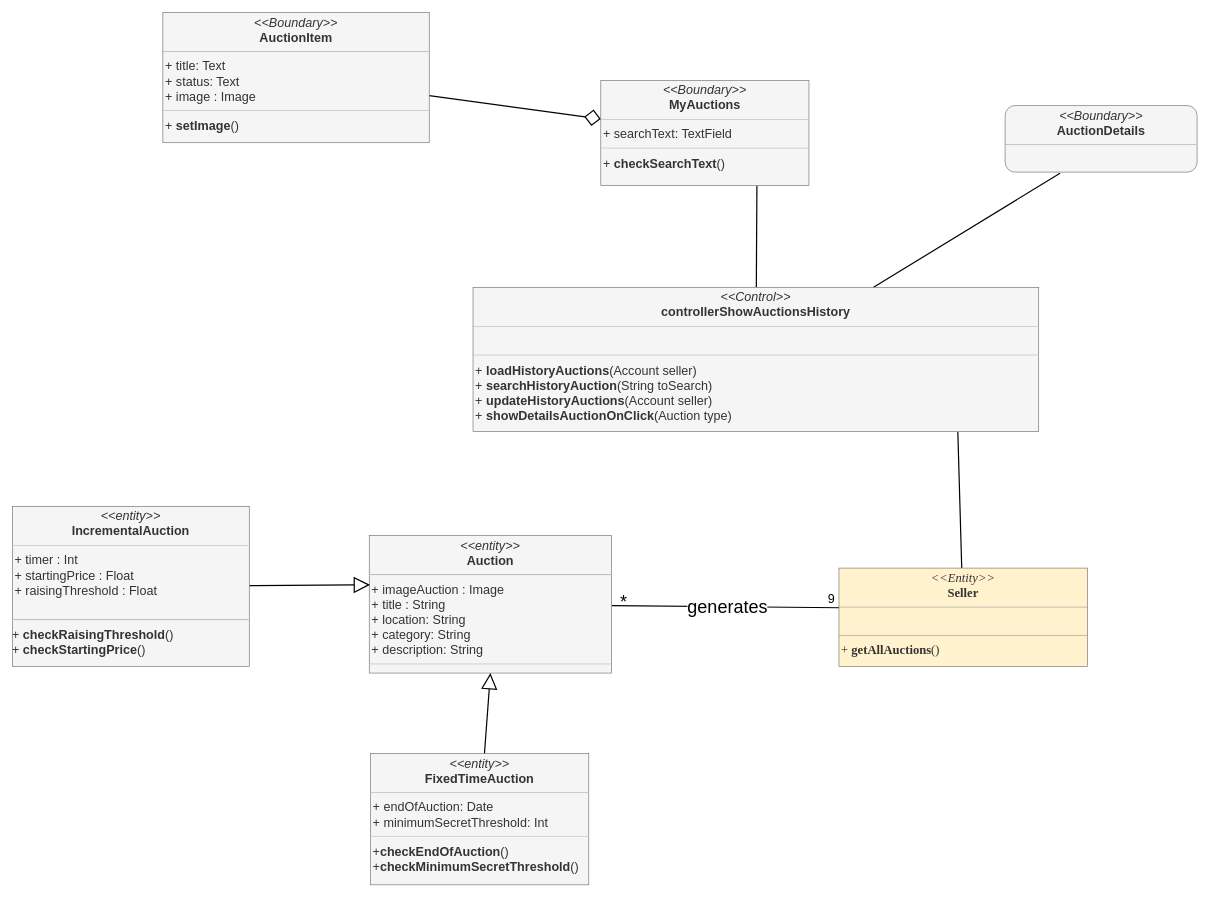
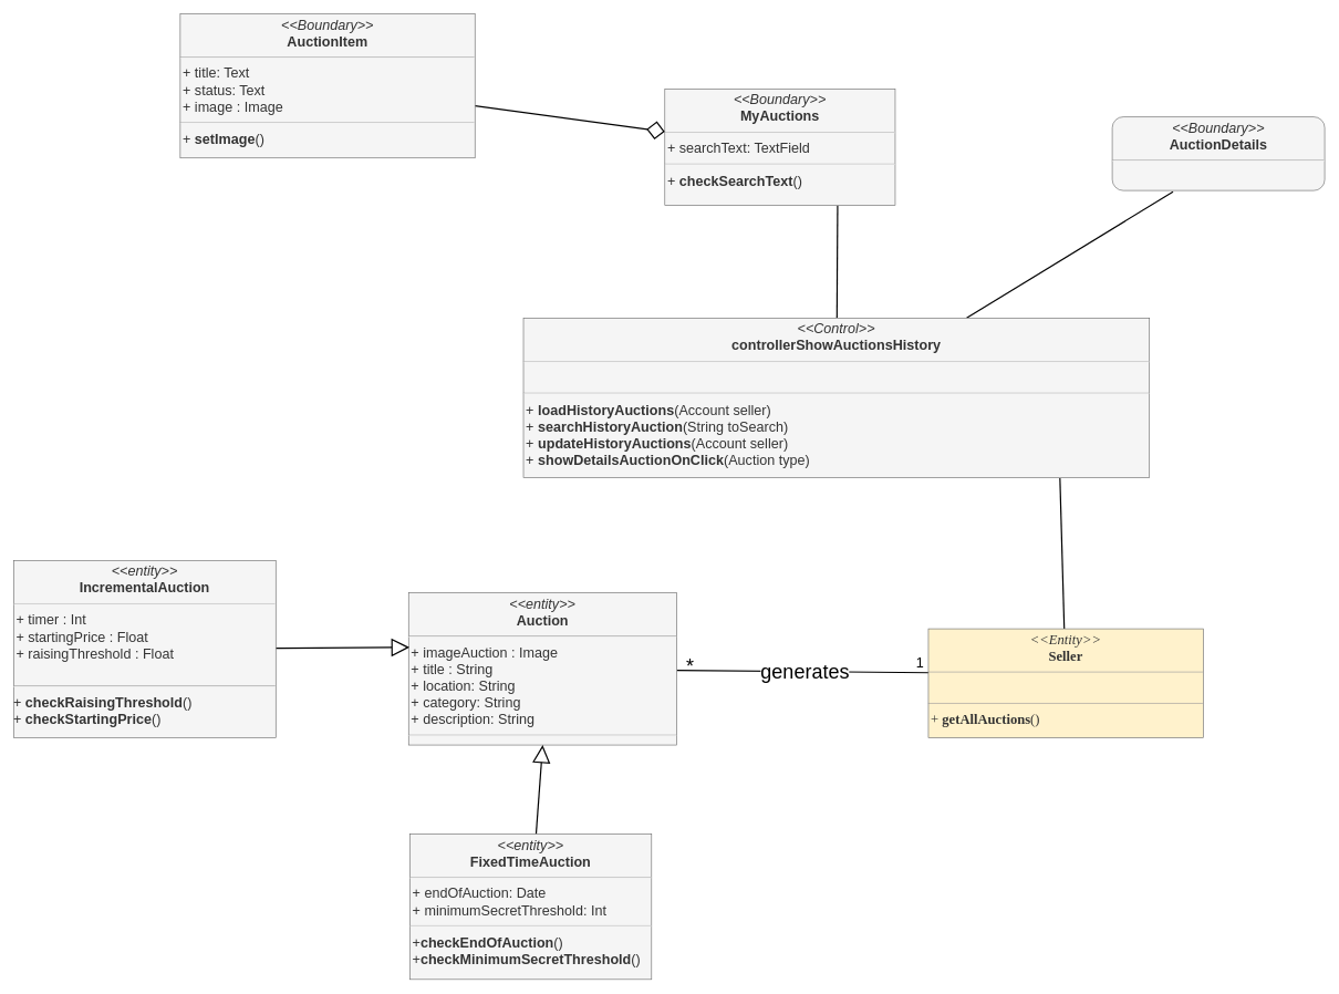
  <mxCell id="0" />
  <mxCell id="1" parent="0" />
  <mxCell id="2" style="rounded=0;orthogonalLoop=1;jettySize=auto;html=1;entryX=0.75;entryY=1;entryDx=0;entryDy=0;strokeWidth=2;endArrow=none;endFill=0;endSize=22;" parent="1" source="4" target="5" edge="1"><mxGeometry relative="1" as="geometry" /></mxCell>
  <mxCell id="3" style="edgeStyle=none;rounded=0;orthogonalLoop=1;jettySize=auto;html=1;entryX=0.286;entryY=1.016;entryDx=0;entryDy=0;entryPerimeter=0;strokeWidth=2;endArrow=none;endFill=0;endSize=22;" parent="1" source="4" target="13" edge="1"><mxGeometry relative="1" as="geometry" /></mxCell>
  <mxCell id="4" value="&lt;p style=&quot;margin: 4px 0px 0px; text-align: center; font-size: 21px;&quot;&gt;&lt;i style=&quot;font-size: 21px;&quot;&gt;&amp;lt;&amp;lt;Control&amp;gt;&amp;gt;&lt;/i&gt;&lt;br style=&quot;font-size: 21px;&quot;&gt;&lt;b style=&quot;font-size: 21px;&quot;&gt;controllerShowAuctionsHistory&lt;/b&gt;&lt;/p&gt;&lt;hr style=&quot;font-size: 21px;&quot;&gt;&lt;p style=&quot;margin: 0px 0px 0px 4px; font-size: 21px;&quot;&gt;&lt;br&gt;&lt;/p&gt;&lt;hr style=&quot;font-size: 21px;&quot;&gt;&lt;p style=&quot;margin: 0px 0px 0px 4px; font-size: 21px;&quot;&gt;+ &lt;b&gt;loadHistoryAuctions&lt;/b&gt;(Account seller)&lt;/p&gt;&lt;p style=&quot;margin: 0px 0px 0px 4px; font-size: 21px;&quot;&gt;+ &lt;b&gt;searchHistoryAuction&lt;/b&gt;(String toSearch)&lt;/p&gt;&lt;p style=&quot;margin: 0px 0px 0px 4px; font-size: 21px;&quot;&gt;+ &lt;b&gt;updateHistoryAuctions&lt;/b&gt;(Account seller)&lt;/p&gt;&lt;p style=&quot;margin: 0px 0px 0px 4px; font-size: 21px;&quot;&gt;+ &lt;b&gt;showDetailsAuctionOnClick&lt;/b&gt;(Auction type)&lt;/p&gt;" style="verticalAlign=top;align=left;overflow=fill;fontSize=21;fontFamily=Helvetica;html=1;fillColor=#f5f5f5;fontColor=#333333;strokeColor=#666666;" parent="1" vertex="1"><mxGeometry x="788" y="478" width="943" height="240" as="geometry" /></mxCell>
  <mxCell id="5" value="&lt;p style=&quot;margin: 4px 0px 0px; text-align: center; font-size: 21px;&quot;&gt;&lt;i style=&quot;font-size: 21px;&quot;&gt;&amp;lt;&amp;lt;Boundary&amp;gt;&amp;gt;&lt;/i&gt;&lt;br style=&quot;font-size: 21px;&quot;&gt;&lt;b style=&quot;font-size: 21px;&quot;&gt;MyAuctions&lt;/b&gt;&lt;/p&gt;&lt;hr style=&quot;font-size: 21px;&quot;&gt;&lt;p style=&quot;margin: 0px 0px 0px 4px; font-size: 21px;&quot;&gt;+ searchText&lt;span style=&quot;background-color: initial;&quot;&gt;: TextField&lt;/span&gt;&lt;/p&gt;&lt;hr style=&quot;font-size: 21px;&quot;&gt;&lt;p style=&quot;margin: 0px 0px 0px 4px; font-size: 21px;&quot;&gt;+ &lt;b&gt;checkSearchText&lt;/b&gt;()&lt;/p&gt;" style="verticalAlign=top;align=left;overflow=fill;fontSize=21;fontFamily=Helvetica;html=1;fillColor=#f5f5f5;fontColor=#333333;strokeColor=#666666;" parent="1" vertex="1"><mxGeometry x="1001" y="133" width="347" height="175.5" as="geometry" /></mxCell>
  <mxCell id="6" style="edgeStyle=none;rounded=0;orthogonalLoop=1;jettySize=auto;html=1;entryX=0.006;entryY=0.403;entryDx=0;entryDy=0;entryPerimeter=0;strokeWidth=2;endArrow=none;endFill=0;endSize=22;" parent="1" source="8" target="17" edge="1"><mxGeometry relative="1" as="geometry" /></mxCell>
  <mxCell id="7" value="generates" style="edgeLabel;html=1;align=center;verticalAlign=middle;resizable=0;points=[];fontSize=30;" parent="6" vertex="1" connectable="0"><mxGeometry x="0.005" y="1" relative="1" as="geometry"><mxPoint as="offset" /></mxGeometry></mxCell>
  <mxCell id="8" value="&lt;p style=&quot;margin: 4px 0px 0px; text-align: center; font-size: 21px;&quot;&gt;&lt;i style=&quot;font-size: 21px;&quot;&gt;&amp;lt;&amp;lt;entity&amp;gt;&amp;gt;&lt;/i&gt;&lt;br style=&quot;font-size: 21px;&quot;&gt;&lt;b style=&quot;font-size: 21px;&quot;&gt;Auction&lt;/b&gt;&lt;/p&gt;&lt;hr style=&quot;font-size: 21px;&quot;&gt;&lt;p style=&quot;margin: 0px 0px 0px 4px; font-size: 21px;&quot;&gt;+ imageAuction : Image&lt;br&gt;&lt;/p&gt;&lt;p style=&quot;margin: 0px 0px 0px 4px; font-size: 21px;&quot;&gt;+ title : String&lt;/p&gt;&lt;p style=&quot;margin: 0px 0px 0px 4px; font-size: 21px;&quot;&gt;+ location: String&lt;/p&gt;&lt;p style=&quot;margin: 0px 0px 0px 4px; font-size: 21px;&quot;&gt;+ category: String&lt;/p&gt;&lt;p style=&quot;margin: 0px 0px 0px 4px; font-size: 21px;&quot;&gt;+ description: String&lt;/p&gt;&lt;hr style=&quot;font-size: 21px;&quot;&gt;&lt;p style=&quot;margin: 0px 0px 0px 4px; font-size: 21px;&quot;&gt;&lt;br&gt;&lt;/p&gt;" style="verticalAlign=top;align=left;overflow=fill;fontSize=21;fontFamily=Helvetica;html=1;fillColor=#f5f5f5;fontColor=#333333;strokeColor=#666666;" parent="1" vertex="1"><mxGeometry x="615" y="892" width="404" height="229" as="geometry" /></mxCell>
  <mxCell id="9" style="rounded=0;orthogonalLoop=1;jettySize=auto;html=1;entryX=0.5;entryY=1;entryDx=0;entryDy=0;strokeWidth=2;endArrow=block;endFill=0;endSize=22;" parent="1" source="10" target="8" edge="1"><mxGeometry relative="1" as="geometry" /></mxCell>
  <mxCell id="10" value="&lt;p style=&quot;margin: 4px 0px 0px; text-align: center; font-size: 21px;&quot;&gt;&lt;i style=&quot;font-size: 21px;&quot;&gt;&amp;lt;&amp;lt;entity&amp;gt;&amp;gt;&lt;/i&gt;&lt;br style=&quot;font-size: 21px;&quot;&gt;&lt;b&gt;FixedTimeAuction&lt;/b&gt;&lt;/p&gt;&lt;hr style=&quot;font-size: 21px;&quot;&gt;&lt;p style=&quot;margin: 0px 0px 0px 4px; font-size: 21px;&quot;&gt;+ endOfAuction: Date&lt;br style=&quot;font-size: 21px;&quot;&gt;+ minimumSecretThreshold: Int&lt;/p&gt;&lt;hr style=&quot;font-size: 21px;&quot;&gt;&lt;p style=&quot;margin: 0px 0px 0px 4px; font-size: 21px;&quot;&gt;+&lt;b&gt;checkEndOfAuction&lt;/b&gt;()&lt;/p&gt;&lt;p style=&quot;margin: 0px 0px 0px 4px; font-size: 21px;&quot;&gt;+&lt;b&gt;checkMinimumSecretThreshold&lt;/b&gt;()&lt;/p&gt;" style="verticalAlign=top;align=left;overflow=fill;fontSize=21;fontFamily=Helvetica;html=1;fillColor=#f5f5f5;fontColor=#333333;strokeColor=#666666;" parent="1" vertex="1"><mxGeometry x="617" y="1255" width="364" height="219" as="geometry" /></mxCell>
  <mxCell id="11" style="rounded=0;orthogonalLoop=1;jettySize=auto;html=1;entryX=0.003;entryY=0.358;entryDx=0;entryDy=0;entryPerimeter=0;strokeWidth=2;endArrow=block;endFill=0;endSize=22;" parent="1" source="12" target="8" edge="1"><mxGeometry relative="1" as="geometry" /></mxCell>
  <mxCell id="12" value="&lt;p style=&quot;margin: 4px 0px 0px; text-align: center; font-size: 21px;&quot;&gt;&lt;i style=&quot;font-size: 21px;&quot;&gt;&amp;lt;&amp;lt;entity&amp;gt;&amp;gt;&lt;/i&gt;&lt;br style=&quot;font-size: 21px;&quot;&gt;&lt;b style=&quot;font-size: 21px;&quot;&gt;IncrementalAuction&lt;/b&gt;&lt;/p&gt;&lt;hr style=&quot;font-size: 21px;&quot;&gt;&lt;p style=&quot;margin: 0px 0px 0px 4px; font-size: 21px;&quot;&gt;+ timer : Int&lt;br style=&quot;font-size: 21px;&quot;&gt;+ startingPrice : Float&lt;/p&gt;&lt;p style=&quot;margin: 0px 0px 0px 4px; font-size: 21px;&quot;&gt;+ raisingThreshold : Float&lt;/p&gt;&lt;br&gt;&lt;hr style=&quot;font-size: 21px;&quot;&gt;+&amp;nbsp;&lt;b&gt;checkRaisingThreshold&lt;/b&gt;()&lt;br&gt;+&amp;nbsp;&lt;b&gt;checkStartingPrice&lt;/b&gt;()&lt;br&gt;&lt;br&gt;&lt;br&gt;&lt;p style=&quot;margin: 0px 0px 0px 4px; font-size: 21px;&quot;&gt;&lt;br&gt;&lt;/p&gt;" style="verticalAlign=top;align=left;overflow=fill;fontSize=21;fontFamily=Helvetica;html=1;fillColor=#f5f5f5;fontColor=#333333;strokeColor=#666666;" parent="1" vertex="1"><mxGeometry x="20" y="843" width="395" height="267" as="geometry" /></mxCell>
  <mxCell id="13" value="&lt;p style=&quot;margin: 4px 0px 0px; text-align: center; font-size: 21px;&quot;&gt;&lt;i style=&quot;font-size: 21px;&quot;&gt;&amp;lt;&amp;lt;Boundary&amp;gt;&amp;gt;&lt;/i&gt;&lt;br style=&quot;font-size: 21px;&quot;&gt;&lt;b style=&quot;font-size: 21px;&quot;&gt;AuctionDetails&lt;/b&gt;&lt;/p&gt;&lt;hr style=&quot;font-size: 21px;&quot;&gt;&lt;p style=&quot;margin: 0px 0px 0px 4px; font-size: 21px;&quot;&gt;&lt;/p&gt;&lt;p style=&quot;margin: 0px 0px 0px 4px; font-size: 21px;&quot;&gt;&lt;br&gt;&lt;/p&gt;" style="verticalAlign=top;align=left;overflow=fill;fontSize=21;fontFamily=Helvetica;html=1;fillColor=#f5f5f5;fontColor=#333333;strokeColor=#666666;rounded=1;" parent="1" vertex="1"><mxGeometry x="1675" y="175" width="320" height="111" as="geometry" /></mxCell>
  <mxCell id="14" style="rounded=0;orthogonalLoop=1;jettySize=auto;html=1;entryX=0.857;entryY=1.005;entryDx=0;entryDy=0;entryPerimeter=0;strokeWidth=2;endArrow=none;endFill=0;endSize=22;" parent="1" source="17" target="4" edge="1"><mxGeometry relative="1" as="geometry"><mxPoint x="1595.738" y="897" as="sourcePoint" /></mxGeometry></mxCell>
  <mxCell id="15" style="rounded=0;orthogonalLoop=1;jettySize=auto;html=1;fontSize=21;strokeWidth=2;endArrow=diamond;endFill=0;endSize=23;" parent="1" source="16" target="5" edge="1"><mxGeometry relative="1" as="geometry" /></mxCell>
  <mxCell id="16" value="&lt;p style=&quot;margin: 4px 0px 0px; text-align: center; font-size: 21px;&quot;&gt;&lt;i style=&quot;font-size: 21px;&quot;&gt;&amp;lt;&amp;lt;Boundary&amp;gt;&amp;gt;&lt;/i&gt;&lt;br style=&quot;font-size: 21px;&quot;&gt;&lt;b style=&quot;font-size: 21px;&quot;&gt;AuctionItem&lt;/b&gt;&lt;/p&gt;&lt;hr style=&quot;font-size: 21px;&quot;&gt;&lt;p style=&quot;margin: 0px 0px 0px 4px; font-size: 21px;&quot;&gt;+ title: Text&lt;br style=&quot;font-size: 21px;&quot;&gt;+ status: Text&lt;/p&gt;&lt;p style=&quot;margin: 0px 0px 0px 4px; font-size: 21px;&quot;&gt;+ image : Image&lt;/p&gt;&lt;hr style=&quot;font-size: 21px;&quot;&gt;&lt;p style=&quot;margin: 0px 0px 0px 4px; font-size: 21px;&quot;&gt;+ &lt;b&gt;setImage&lt;/b&gt;()&lt;/p&gt;" style="verticalAlign=top;align=left;overflow=fill;fontSize=21;fontFamily=Helvetica;html=1;fillColor=#f5f5f5;fontColor=#333333;strokeColor=#666666;" parent="1" vertex="1"><mxGeometry x="271" y="20" width="444" height="217" as="geometry" /></mxCell>
  <mxCell id="17" value="&lt;p style=&quot;margin: 4px 0px 0px; text-align: center; font-size: 21px;&quot;&gt;&lt;font style=&quot;font-size: 21px;&quot;&gt;&lt;i style=&quot;&quot;&gt;&amp;lt;&amp;lt;Entity&amp;gt;&amp;gt;&lt;/i&gt;&lt;br&gt;&lt;b style=&quot;&quot;&gt;Seller&lt;/b&gt;&lt;/font&gt;&lt;/p&gt;&lt;hr style=&quot;font-size: 21px;&quot; size=&quot;1&quot;&gt;&lt;p style=&quot;margin: 0px 0px 0px 4px; font-size: 21px;&quot;&gt;&lt;br&gt;&lt;/p&gt;&lt;hr style=&quot;font-size: 21px;&quot; size=&quot;1&quot;&gt;&lt;p style=&quot;margin: 0px 0px 0px 4px; font-size: 21px;&quot;&gt;&lt;font style=&quot;font-size: 21px;&quot;&gt;+ &lt;b&gt;getAllAuctions&lt;/b&gt;()&lt;/font&gt;&lt;/p&gt;&lt;p style=&quot;margin: 0px 0px 0px 4px; font-size: 21px;&quot;&gt;&lt;br&gt;&lt;/p&gt;" style="verticalAlign=top;align=left;overflow=fill;fontSize=12;fontFamily=SF PRO;html=1;fillColor=#fff2cc;fontColor=#333333;strokeColor=#666666;rounded=0;" parent="1" vertex="1"><mxGeometry x="1398" y="946" width="414" height="164" as="geometry" /></mxCell>
  <mxCell id="18" value="&lt;font style=&quot;font-size: 30px;&quot;&gt;*&lt;/font&gt;" style="text;html=1;align=center;verticalAlign=middle;resizable=0;points=[];autosize=1;strokeColor=none;fillColor=none;" parent="1" vertex="1"><mxGeometry x="1024" y="978" width="30" height="48" as="geometry" /></mxCell>
- <mxCell id="19" value="9" style="text;html=1;align=center;verticalAlign=middle;resizable=0;points=[];autosize=1;strokeColor=none;fillColor=none;fontSize=21;" parent="1" vertex="1"><mxGeometry x="1370" y="978" width="30" height="37" as="geometry" /></mxCell>
+ <mxCell id="19" value="1" style="text;html=1;align=center;verticalAlign=middle;resizable=0;points=[];autosize=1;strokeColor=none;fillColor=none;fontSize=21;" parent="1" vertex="1"><mxGeometry x="1370" y="978" width="30" height="37" as="geometry" /></mxCell>
